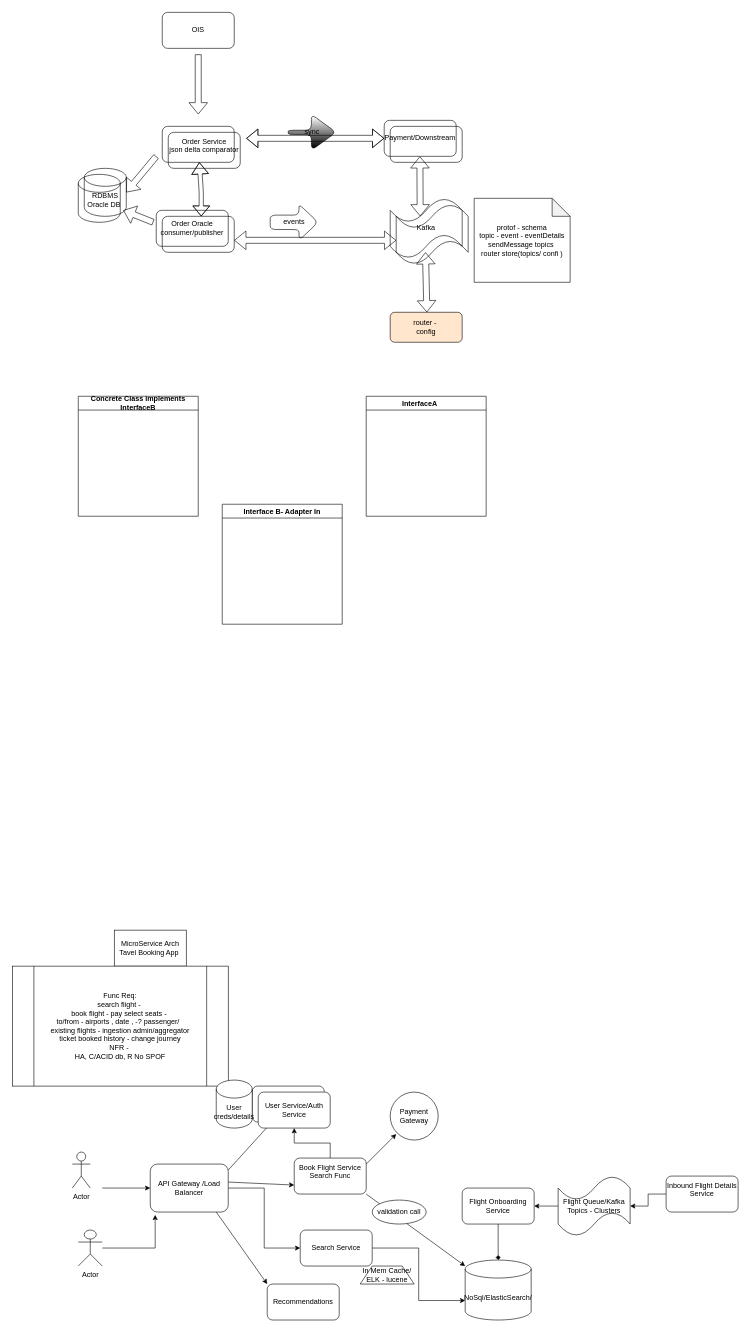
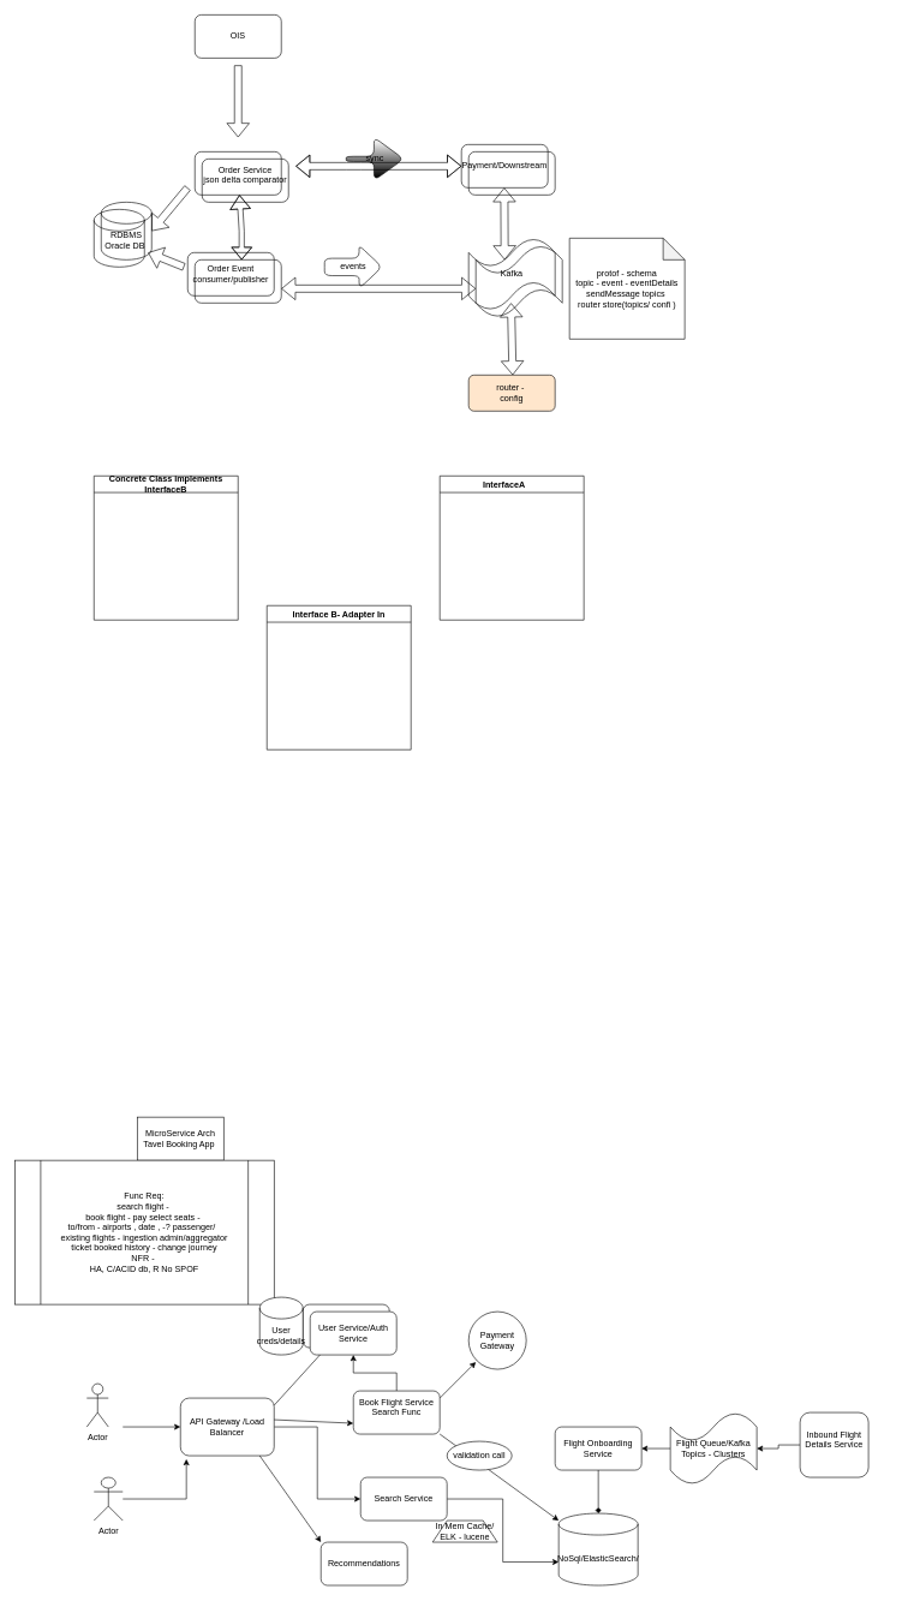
  <mxCell id="0" />
  <mxCell id="1" parent="0" />
  <mxCell id="2" value="Order Service&lt;div&gt;json delta comparator&lt;/div&gt;&lt;div&gt;&lt;br&gt;&lt;/div&gt;" style="rounded=1;whiteSpace=wrap;html=1;" parent="1" vertex="1"><mxGeometry x="280" y="220" width="120" height="60" as="geometry" /></mxCell>
- <mxCell id="3" value="Order Oracle&lt;div&gt;consumer/publisher&lt;/div&gt;" style="rounded=1;whiteSpace=wrap;html=1;" parent="1" vertex="1"><mxGeometry x="260" y="350" width="120" height="60" as="geometry" /></mxCell>
+ <mxCell id="3" value="Order Event&lt;div&gt;consumer/publisher&lt;/div&gt;" style="rounded=1;whiteSpace=wrap;html=1;" parent="1" vertex="1"><mxGeometry x="260" y="350" width="120" height="60" as="geometry" /></mxCell>
  <mxCell id="4" value="sync" style="shape=singleArrow;whiteSpace=wrap;html=1;arrowWidth=0.118;arrowSize=0.517;rounded=1;fillColor=default;gradientColor=default;" parent="1" vertex="1"><mxGeometry x="480" y="190" width="80" height="60" as="geometry" /></mxCell>
  <mxCell id="5" value="Payment/Downstream" style="whiteSpace=wrap;html=1;rounded=1;" parent="1" vertex="1"><mxGeometry x="640" y="200" width="120" height="60" as="geometry" /></mxCell>
  <mxCell id="6" value="events" style="shape=singleArrow;whiteSpace=wrap;html=1;arrowWidth=0.4;arrowSize=0.4;rounded=1;" parent="1" vertex="1"><mxGeometry x="450" y="340" width="80" height="60" as="geometry" /></mxCell>
  <mxCell id="7" value="Kafka" style="shape=tape;whiteSpace=wrap;html=1;" parent="1" vertex="1"><mxGeometry x="650" y="330" width="120" height="100" as="geometry" /></mxCell>
  <mxCell id="8" value="" style="shape=flexArrow;endArrow=classic;html=1;rounded=0;" parent="1" edge="1"><mxGeometry width="50" height="50" relative="1" as="geometry"><mxPoint x="330" y="90" as="sourcePoint" /><mxPoint x="330" y="190" as="targetPoint" /></mxGeometry></mxCell>
  <mxCell id="9" value="protof - schema&lt;div&gt;topic - event - eventDetails&lt;/div&gt;&lt;div&gt;sendMessage topics&amp;nbsp;&lt;/div&gt;&lt;div&gt;router store(topics/ confi )&lt;/div&gt;" style="shape=note;whiteSpace=wrap;html=1;backgroundOutline=1;darkOpacity=0.05;" parent="1" vertex="1"><mxGeometry x="790" y="330" width="160" height="140" as="geometry" /></mxCell>
  <mxCell id="10" value="router -&amp;nbsp;&lt;div&gt;config&lt;/div&gt;" style="rounded=1;whiteSpace=wrap;html=1;fillColor=#ffe6cc;" parent="1" vertex="1"><mxGeometry x="650" y="520" width="120" height="50" as="geometry" /></mxCell>
  <mxCell id="11" value="" style="rounded=1;whiteSpace=wrap;html=1;fillColor=none;" parent="1" vertex="1"><mxGeometry x="270" y="360" width="120" height="60" as="geometry" /></mxCell>
  <mxCell id="12" value="" style="rounded=1;whiteSpace=wrap;html=1;fillColor=none;" parent="1" vertex="1"><mxGeometry x="270" y="210" width="120" height="60" as="geometry" /></mxCell>
  <mxCell id="13" value="" style="shape=flexArrow;endArrow=classic;startArrow=classic;html=1;rounded=0;exitX=1;exitY=0.5;exitDx=0;exitDy=0;fillColor=none;strokeColor=default;shadow=0;" parent="1" edge="1"><mxGeometry width="100" height="100" relative="1" as="geometry"><mxPoint x="410" y="230" as="sourcePoint" /><mxPoint x="640" y="230" as="targetPoint" /><Array as="points"><mxPoint x="480" y="230" /><mxPoint x="500" y="230" /></Array></mxGeometry></mxCell>
  <mxCell id="14" value="RDBMS Oracle DB&amp;nbsp;" style="shape=cylinder3;whiteSpace=wrap;html=1;boundedLbl=1;backgroundOutline=1;size=15;" parent="1" vertex="1"><mxGeometry y="280" width="70" height="80" as="geometry" x="140" /></mxCell>
  <mxCell id="15" value="" style="shape=flexArrow;endArrow=classic;html=1;rounded=0;" parent="1" edge="1"><mxGeometry width="50" height="50" relative="1" as="geometry"><mxPoint x="260" y="260" as="sourcePoint" /><mxPoint x="210" y="320" as="targetPoint" /></mxGeometry></mxCell>
  <mxCell id="16" value="" style="shape=flexArrow;endArrow=classic;startArrow=classic;html=1;rounded=0;width=7;startSize=5.29;" parent="1" target="12" edge="1"><mxGeometry width="100" height="100" relative="1" as="geometry"><mxPoint x="335" y="360" as="sourcePoint" /><mxPoint x="325" y="280" as="targetPoint" /><Array as="points"><mxPoint x="335" y="320" /></Array></mxGeometry></mxCell>
  <mxCell id="17" value="" style="shape=flexArrow;endArrow=classic;html=1;rounded=0;" parent="1" edge="1"><mxGeometry width="50" height="50" relative="1" as="geometry"><mxPoint x="255" y="370" as="sourcePoint" /><mxPoint x="205" y="350" as="targetPoint" /></mxGeometry></mxCell>
  <mxCell id="18" value="" style="shape=cylinder3;whiteSpace=wrap;html=1;boundedLbl=1;backgroundOutline=1;size=15;fillColor=none;" parent="1" vertex="1"><mxGeometry x="130" y="290" width="70" height="80" as="geometry" /></mxCell>
  <mxCell id="19" value="" style="shape=flexArrow;endArrow=classic;startArrow=classic;html=1;rounded=0;entryX=0.083;entryY=0.7;entryDx=0;entryDy=0;entryPerimeter=0;" parent="1" target="7" edge="1"><mxGeometry width="100" height="100" relative="1" as="geometry"><mxPoint x="390" y="400" as="sourcePoint" /><mxPoint x="490" y="300" as="targetPoint" /></mxGeometry></mxCell>
  <mxCell id="20" value="" style="shape=flexArrow;endArrow=classic;startArrow=classic;html=1;rounded=0;" parent="1" edge="1"><mxGeometry width="100" height="100" relative="1" as="geometry"><mxPoint x="700" y="360" as="sourcePoint" /><mxPoint x="699.5" y="260" as="targetPoint" /></mxGeometry></mxCell>
  <mxCell id="21" value="" style="shape=flexArrow;endArrow=classic;startArrow=classic;html=1;rounded=0;" parent="1" edge="1"><mxGeometry width="100" height="100" relative="1" as="geometry"><mxPoint x="711.17" y="520" as="sourcePoint" /><mxPoint x="708.83" y="420" as="targetPoint" /></mxGeometry></mxCell>
  <mxCell id="22" value="" style="rounded=1;whiteSpace=wrap;html=1;fillColor=none;" parent="1" vertex="1"><mxGeometry x="650" y="210" width="120" height="60" as="geometry" /></mxCell>
  <mxCell id="23" value="" style="shape=tape;whiteSpace=wrap;html=1;fillColor=none;" parent="1" vertex="1"><mxGeometry x="660" y="340" width="120" height="100" as="geometry" /></mxCell>
  <mxCell id="24" value="OIS" style="rounded=1;whiteSpace=wrap;html=1;" parent="1" vertex="1"><mxGeometry x="270" y="20" width="120" height="60" as="geometry" /></mxCell>
  <mxCell id="25" value="InterfaceA&lt;span style=&quot;white-space: pre;&quot;&gt;&#09;&lt;/span&gt;" style="swimlane;whiteSpace=wrap;html=1;" parent="1" vertex="1"><mxGeometry x="610" y="660" width="200" height="200" as="geometry" /></mxCell>
  <mxCell id="26" value="Interface B- Adapter In" style="swimlane;whiteSpace=wrap;html=1;" parent="1" vertex="1"><mxGeometry x="370" y="840" width="200" height="200" as="geometry" /></mxCell>
  <mxCell id="27" value="Concrete Class implements InterfaceB" style="swimlane;whiteSpace=wrap;html=1;" parent="1" vertex="1"><mxGeometry x="130" y="660" width="200" height="200" as="geometry" /></mxCell>
  <mxCell id="28" value="MicroService Arch Tavel Booking App&amp;nbsp;" style="whiteSpace=wrap;html=1;" vertex="1" parent="1"><mxGeometry x="190" y="1550" width="120" height="60" as="geometry" /></mxCell>
  <mxCell id="29" value="Func Req:&lt;div&gt;search flight -&amp;nbsp;&lt;br&gt;book flight - pay select seats -&amp;nbsp;&lt;div&gt;to/from - airports , date , -? passenger/&amp;nbsp;&amp;nbsp;&lt;/div&gt;&lt;div&gt;existing flights - ingestion admin/aggregator&lt;/div&gt;&lt;div&gt;ticket booked history - change journey&lt;/div&gt;&lt;div&gt;NFR -&amp;nbsp;&lt;br&gt;HA, C/ACID db, R No SPOF&lt;/div&gt;&lt;/div&gt;" style="shape=process;whiteSpace=wrap;html=1;backgroundOutline=1;" vertex="1" parent="1"><mxGeometry x="20" y="1610" width="360" height="200" as="geometry" /></mxCell>
  <mxCell id="30" value="Actor" style="shape=umlActor;verticalLabelPosition=bottom;verticalAlign=top;html=1;outlineConnect=0;" vertex="1" parent="1"><mxGeometry x="120" y="1920" width="30" height="60" as="geometry" /></mxCell>
  <mxCell id="31" value="" style="endArrow=classic;html=1;rounded=0;" edge="1" parent="1"><mxGeometry width="50" height="50" relative="1" as="geometry"><mxPoint x="170" y="1980" as="sourcePoint" /><mxPoint x="250" y="1980" as="targetPoint" /></mxGeometry></mxCell>
  <mxCell id="32" value="" style="edgeStyle=orthogonalEdgeStyle;rounded=0;orthogonalLoop=1;jettySize=auto;html=1;entryX=0;entryY=0.5;entryDx=0;entryDy=0;" edge="1" parent="1" source="33" target="55"><mxGeometry relative="1" as="geometry" /></mxCell>
  <mxCell id="33" value="API Gateway /Load Balancer" style="rounded=1;whiteSpace=wrap;html=1;" vertex="1" parent="1"><mxGeometry x="250" y="1940" width="130" height="80" as="geometry" /></mxCell>
  <mxCell id="34" value="" style="edgeStyle=orthogonalEdgeStyle;rounded=0;orthogonalLoop=1;jettySize=auto;html=1;entryX=0.063;entryY=1.059;entryDx=0;entryDy=0;entryPerimeter=0;" edge="1" parent="1" source="35" target="33"><mxGeometry relative="1" as="geometry"><mxPoint x="220" y="2040" as="targetPoint" /></mxGeometry></mxCell>
  <mxCell id="35" value="Actor" style="shape=umlActor;verticalLabelPosition=bottom;verticalAlign=top;html=1;outlineConnect=0;" vertex="1" parent="1"><mxGeometry x="130" y="2050" width="40" height="60" as="geometry" /></mxCell>
  <mxCell id="36" value="" style="endArrow=classic;html=1;rounded=0;" edge="1" parent="1" target="37"><mxGeometry width="50" height="50" relative="1" as="geometry"><mxPoint x="380" y="1950" as="sourcePoint" /><mxPoint x="430" y="1900" as="targetPoint" /></mxGeometry></mxCell>
  <mxCell id="37" value="" style="rounded=1;whiteSpace=wrap;html=1;" vertex="1" parent="1"><mxGeometry x="420" y="1810" width="120" height="60" as="geometry" /></mxCell>
  <mxCell id="38" value="User Service/Auth Service" style="rounded=1;whiteSpace=wrap;html=1;" vertex="1" parent="1"><mxGeometry x="430" y="1820" width="120" height="60" as="geometry" /></mxCell>
  <mxCell id="39" value="" style="edgeStyle=orthogonalEdgeStyle;rounded=0;orthogonalLoop=1;jettySize=auto;html=1;" edge="1" parent="1" source="40" target="38"><mxGeometry relative="1" as="geometry" /></mxCell>
  <mxCell id="40" value="Book Flight Service&lt;br&gt;Search Func&lt;div&gt;&amp;nbsp;&lt;/div&gt;" style="rounded=1;whiteSpace=wrap;html=1;" vertex="1" parent="1"><mxGeometry x="490" y="1930" width="120" height="60" as="geometry" /></mxCell>
  <mxCell id="41" value="" style="endArrow=classic;html=1;rounded=0;entryX=0;entryY=0.75;entryDx=0;entryDy=0;" edge="1" parent="1"><mxGeometry width="50" height="50" relative="1" as="geometry"><mxPoint x="380" y="1970" as="sourcePoint" /><mxPoint x="490" y="1975" as="targetPoint" /></mxGeometry></mxCell>
  <mxCell id="42" value="" style="edgeStyle=orthogonalEdgeStyle;rounded=0;orthogonalLoop=1;jettySize=auto;html=1;" edge="1" parent="1" source="43" target="45"><mxGeometry relative="1" as="geometry" /></mxCell>
- <mxCell id="43" value="Inbound Flight Details Service&lt;div&gt;&lt;br&gt;&lt;/div&gt;" style="rounded=1;whiteSpace=wrap;html=1;" vertex="1" parent="1"><mxGeometry x="1110" y="1960" width="120" height="60" as="geometry" /></mxCell>
+ <mxCell id="43" value="Inbound Flight Details Service&lt;div&gt;&lt;br&gt;&lt;/div&gt;" style="rounded=1;whiteSpace=wrap;html=1;" vertex="1" parent="1"><mxGeometry x="1110" y="1960" width="95" height="90" as="geometry" /></mxCell>
  <mxCell id="44" value="" style="edgeStyle=orthogonalEdgeStyle;rounded=0;orthogonalLoop=1;jettySize=auto;html=1;" edge="1" parent="1" source="45" target="49"><mxGeometry relative="1" as="geometry" /></mxCell>
  <mxCell id="45" value="Flight Queue/Kafka Topics - Clusters" style="shape=tape;whiteSpace=wrap;html=1;" vertex="1" parent="1"><mxGeometry x="930" y="1960" width="120" height="100" as="geometry" /></mxCell>
  <mxCell id="46" value="" style="endArrow=classic;html=1;rounded=0;exitX=1;exitY=1;exitDx=0;exitDy=0;" edge="1" parent="1" source="40" target="47"><mxGeometry width="50" height="50" relative="1" as="geometry"><mxPoint x="570" y="1960" as="sourcePoint" /><mxPoint x="620" y="1910" as="targetPoint" /></mxGeometry></mxCell>
  <mxCell id="47" value="NoSql/ElasticSearch/" style="shape=cylinder3;whiteSpace=wrap;html=1;boundedLbl=1;backgroundOutline=1;size=15;" vertex="1" parent="1"><mxGeometry x="775" y="2100" width="110" height="100" as="geometry" /></mxCell>
  <mxCell id="48" value="" style="edgeStyle=orthogonalEdgeStyle;rounded=0;orthogonalLoop=1;jettySize=auto;html=1;endArrow=diamond;" edge="1" parent="1" source="49" target="47"><mxGeometry relative="1" as="geometry" /></mxCell>
  <mxCell id="49" value="Flight Onboarding Service" style="rounded=1;whiteSpace=wrap;html=1;" vertex="1" parent="1"><mxGeometry x="770" y="1980" width="120" height="60" as="geometry" /></mxCell>
  <mxCell id="50" value="User creds/details" style="shape=cylinder3;whiteSpace=wrap;html=1;boundedLbl=1;backgroundOutline=1;size=15;" vertex="1" parent="1"><mxGeometry x="360" y="1800" width="60" height="80" as="geometry" /></mxCell>
  <mxCell id="51" value="" style="endArrow=classic;html=1;rounded=0;entryX=0;entryY=0;entryDx=0;entryDy=0;" edge="1" parent="1" target="52"><mxGeometry width="50" height="50" relative="1" as="geometry"><mxPoint x="360" y="2020" as="sourcePoint" /><mxPoint x="460" y="2070" as="targetPoint" /></mxGeometry></mxCell>
  <mxCell id="52" value="Recommendations" style="rounded=1;whiteSpace=wrap;html=1;" vertex="1" parent="1"><mxGeometry x="445" y="2140" width="120" height="60" as="geometry" /></mxCell>
  <mxCell id="53" value="Payment Gateway" style="ellipse;whiteSpace=wrap;html=1;rounded=1;" vertex="1" parent="1"><mxGeometry x="650" y="1820" width="80" height="80" as="geometry" /></mxCell>
  <mxCell id="54" value="" style="edgeStyle=orthogonalEdgeStyle;rounded=0;orthogonalLoop=1;jettySize=auto;html=1;entryX=0;entryY=0;entryDx=0;entryDy=67.5;entryPerimeter=0;" edge="1" parent="1" source="55" target="47"><mxGeometry relative="1" as="geometry"><mxPoint x="750" y="2140" as="targetPoint" /></mxGeometry></mxCell>
  <mxCell id="55" value="Search Service" style="rounded=1;whiteSpace=wrap;html=1;" vertex="1" parent="1"><mxGeometry x="500" y="2050" width="120" height="60" as="geometry" /></mxCell>
  <mxCell id="56" value="" style="endArrow=classic;html=1;rounded=0;" edge="1" parent="1"><mxGeometry width="50" height="50" relative="1" as="geometry"><mxPoint x="610" y="1940" as="sourcePoint" /><mxPoint x="660" y="1890" as="targetPoint" /></mxGeometry></mxCell>
  <mxCell id="57" value="In Mem Cache/ ELK - lucene" style="shape=trapezoid;perimeter=trapezoidPerimeter;whiteSpace=wrap;html=1;fixedSize=1;" vertex="1" parent="1"><mxGeometry x="600" y="2110" width="90" height="30" as="geometry" /></mxCell>
  <mxCell id="58" value="validation call" style="ellipse;whiteSpace=wrap;html=1;" vertex="1" parent="1"><mxGeometry x="620" y="2000" width="90" height="40" as="geometry" /></mxCell>
